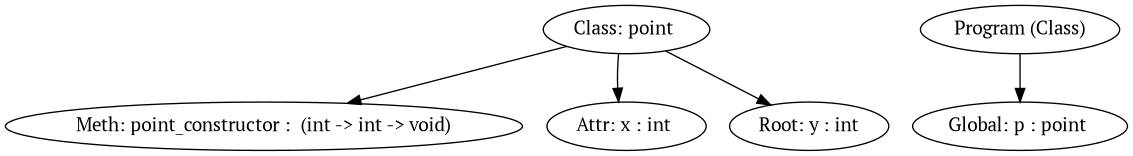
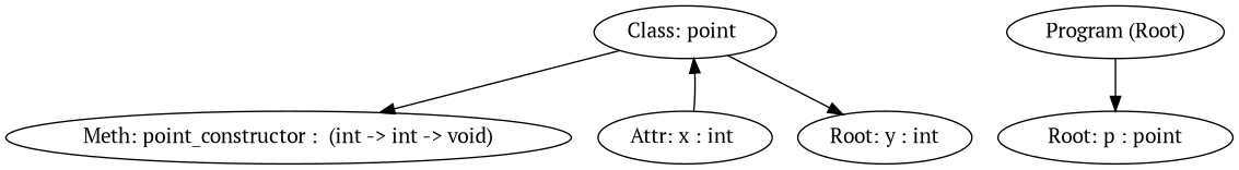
  digraph {
    fontname="PT Serif"
    node [fontname="PT Serif"]
    edge [fontname="PT Serif"]
    n1 [label="Meth: point_constructor :  (int -> int -> void)"]
-   n2 [label="Global: p : point "]
+   n2 [label="Root: p : point"]
    n3 [label="Class: point "]
    n4 [label="Attr: x : int "]
    n5 [label="Root: y : int"]
-   n6 [label="Program (Class)"]
+   n6 [label="Program (Root)"]
    n3 -> n1
-   n3 -> n4
+   n4 -> n3
    n3 -> n5
    n6 -> n2
  }
